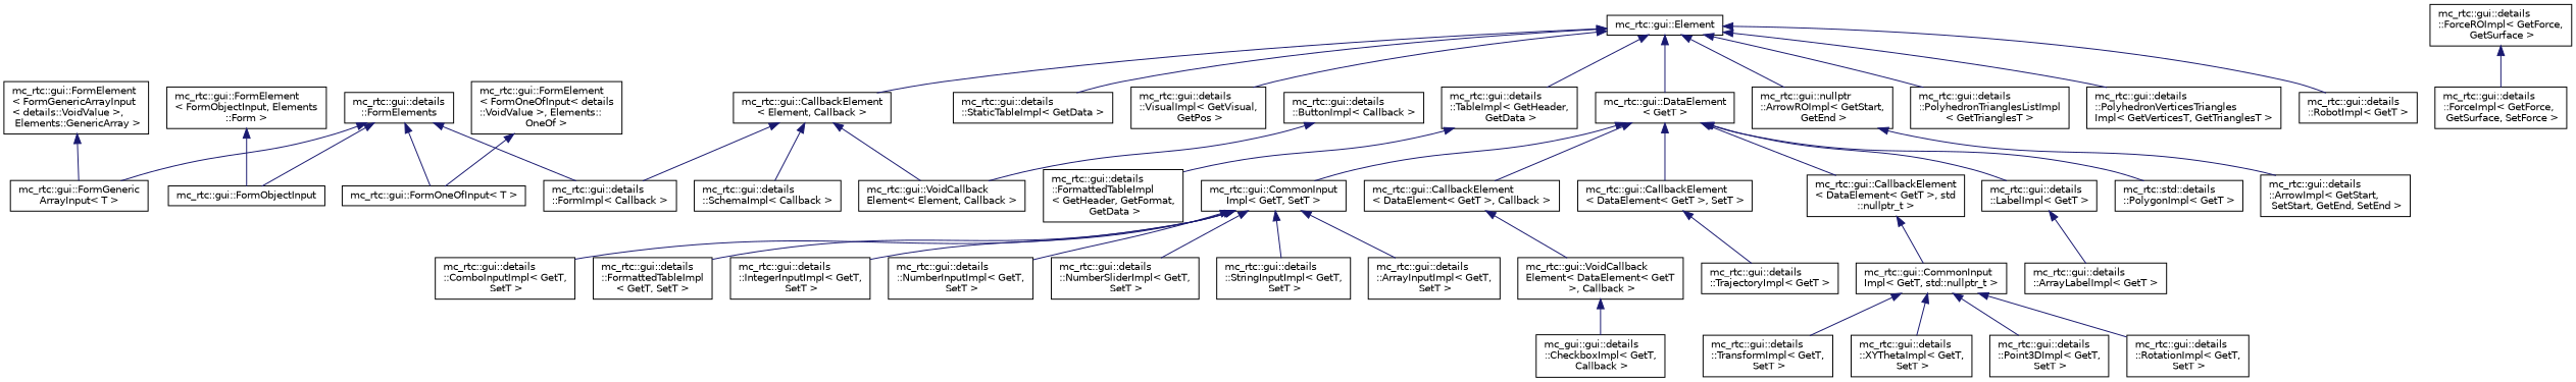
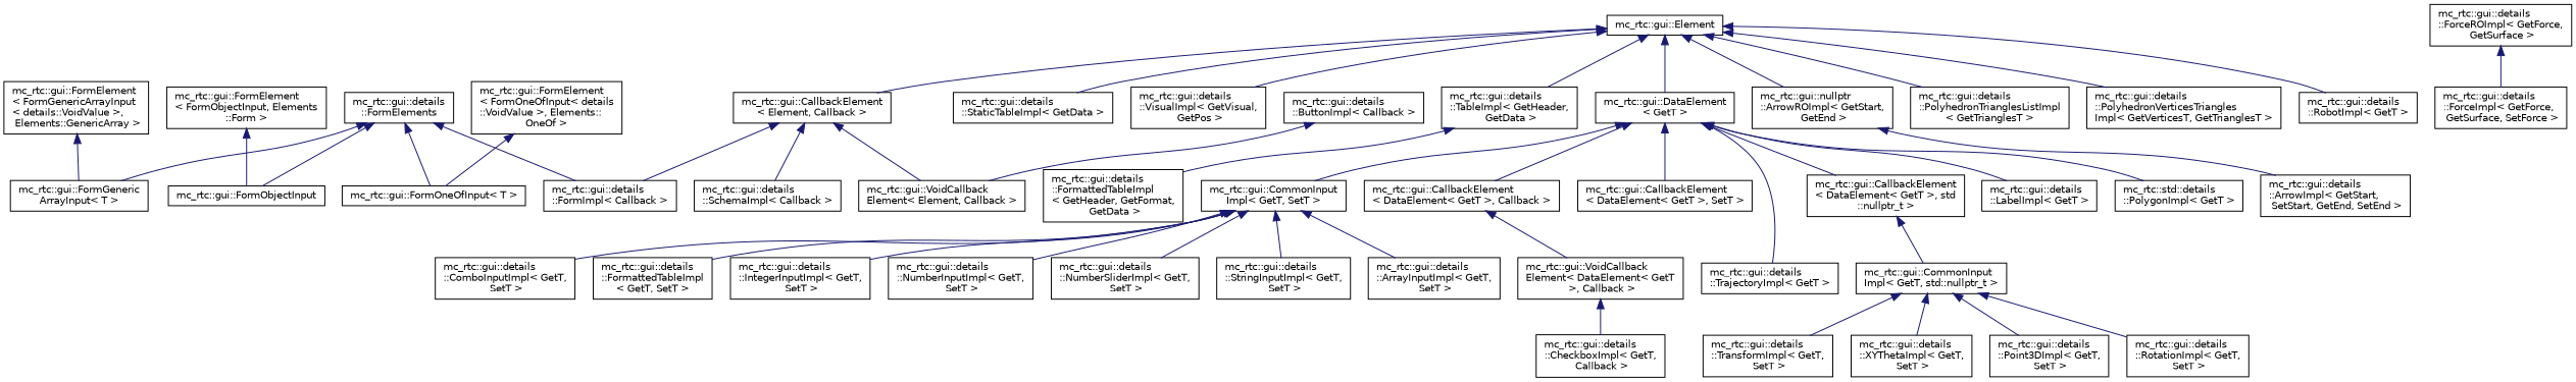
  digraph {
    rankdir=TB
    node [color=black fillcolor=white fontname=Helvetica fontsize=10 shape=record style=filled]
    edge [color=midnightblue dir=back fontname=Helvetica fontsize=10 labelfontname=Helvetica labelfontsize=10 style=solid]
    n1 [height=0.2 label="mc_rtc::gui::Element" width=0.4]
    n2 [height=0.2 label="mc_rtc::gui::CallbackElement\l\< Element, Callback \>" width=0.4]
    n3 [height=0.2 label="mc_rtc::gui::DataElement\l\< GetT \>" width=0.4]
    n4 [height=0.2 label="mc_rtc::gui::nullptr\l::ArrowROImpl\< GetStart,\l GetEnd \>" width=0.4]
    n5 [height=0.2 label="mc_rtc::gui::details\l::PolyhedronTrianglesListImpl\l\< GetTrianglesT \>" width=0.4]
    n6 [height=0.2 label="mc_rtc::gui::details\l::PolyhedronVerticesTriangles\lImpl\< GetVerticesT, GetTrianglesT \>" width=0.4]
    n7 [height=0.2 label="mc_rtc::gui::details\l::RobotImpl\< GetT \>" width=0.4]
    n8 [height=0.2 label="mc_rtc::gui::details\l::StaticTableImpl\< GetData \>" width=0.4]
    n9 [height=0.2 label="mc_rtc::gui::details\l::TableImpl\< GetHeader,\l GetData \>" width=0.4]
    n10 [height=0.2 label="mc_rtc::gui::details\l::VisualImpl\< GetVisual,\l GetPos \>" width=0.4]
    n11 [height=0.2 label="mc_rtc::gui::details\l::FormImpl\< Callback \>" width=0.4]
    n12 [height=0.2 label="mc_rtc::gui::details\l::SchemaImpl\< Callback \>" width=0.4]
    n13 [height=0.2 label="mc_rtc::gui::VoidCallback\lElement\< Element, Callback \>" width=0.4]
    n14 [height=0.2 label="mc_rtc::gui::CallbackElement\l\< DataElement\< GetT \>, Callback \>" width=0.4]
    n15 [height=0.2 label="mc_rtc::gui::CallbackElement\l\< DataElement\< GetT \>, SetT \>" width=0.4]
    n16 [height=0.2 label="mc_rtc::gui::CallbackElement\l\< DataElement\< GetT \>, std\l::nullptr_t \>" width=0.4]
    n17 [height=0.2 label="mc_rtc::gui::details\l::LabelImpl\< GetT \>" width=0.4]
    n18 [height=0.2 label="mc_rtc::std::details\l::PolygonImpl\< GetT \>" width=0.4]
    n19 [height=0.2 label="mc_rtc::gui::details\l::TrajectoryImpl\< GetT \>" width=0.4]
    n20 [height=0.2 label="mc_rtc::gui::CommonInput\lImpl\< GetT, SetT \>" width=0.4]
    n21 [height=0.2 label="mc_rtc::gui::details\l::ArrowImpl\< GetStart,\l SetStart, GetEnd, SetEnd \>" width=0.4]
    n22 [height=0.2 label="mc_rtc::gui::details\l::ForceROImpl\< GetForce,\l GetSurface \>" width=0.4]
    n23 [height=0.2 label="mc_rtc::gui::details\l::ForceImpl\< GetForce,\l GetSurface, SetForce \>" width=0.4]
    n24 [height=0.2 label="mc_rtc::gui::details\l::FormattedTableImpl\l\< GetHeader, GetFormat,\l GetData \>" width=0.4]
    n25 [height=0.2 label="mc_rtc::gui::details\l::ButtonImpl\< Callback \>" width=0.4]
    n26 [height=0.2 label="mc_rtc::gui::VoidCallback\lElement\< DataElement\< GetT\l \>, Callback \>" width=0.4]
    n27 [height=0.2 label="mc_rtc::gui::CommonInput\lImpl\< GetT, std::nullptr_t \>" width=0.4]
-   n28 [height=0.2 label="mc_rtc::gui::details\l::ArrayLabelImpl\< GetT \>" width=0.4]
-   n29 [height=0.2 label="mc_gui::gui::details\l::CheckboxImpl\< GetT,\l Callback \>" width=0.4]
+   n29 [height=0.2 label="mc_rtc::gui::details\l::CheckboxImpl\< GetT,\l Callback \>" width=0.4]
    n30 [height=0.2 label="mc_rtc::gui::details\l::ArrayInputImpl\< GetT,\l SetT \>" width=0.4]
    n31 [height=0.2 label="mc_rtc::gui::details\l::ComboInputImpl\< GetT,\l SetT \>" width=0.4]
    n32 [height=0.2 label="mc_rtc::gui::details\l::FormattedTableImpl\l\< GetT, SetT \>" width=0.4]
    n33 [height=0.2 label="mc_rtc::gui::details\l::IntegerInputImpl\< GetT,\l SetT \>" width=0.4]
    n34 [height=0.2 label="mc_rtc::gui::details\l::NumberInputImpl\< GetT,\l SetT \>" width=0.4]
    n35 [height=0.2 label="mc_rtc::gui::details\l::NumberSliderImpl\< GetT,\l SetT \>" width=0.4]
    n36 [height=0.2 label="mc_rtc::gui::details\l::StringInputImpl\< GetT,\l SetT \>" width=0.4]
    n37 [height=0.2 label="mc_rtc::gui::details\l::Point3DImpl\< GetT,\l SetT \>" width=0.4]
    n38 [height=0.2 label="mc_rtc::gui::details\l::RotationImpl\< GetT,\l SetT \>" width=0.4]
    n39 [height=0.2 label="mc_rtc::gui::details\l::TransformImpl\< GetT,\l SetT \>" width=0.4]
    n40 [height=0.2 label="mc_rtc::gui::details\l::XYThetaImpl\< GetT,\l SetT \>" width=0.4]
    n41 [height=0.2 label="mc_rtc::gui::FormElement\l\< FormGenericArrayInput\l\< details::VoidValue \>,\l Elements::GenericArray \>" width=0.4]
    n42 [height=0.2 label="mc_rtc::gui::FormGeneric\lArrayInput\< T \>" width=0.4]
    n43 [height=0.2 label="mc_rtc::gui::FormElement\l\< FormObjectInput, Elements\l::Form \>" width=0.4]
    n44 [height=0.2 label="mc_rtc::gui::FormObjectInput" width=0.4]
    n45 [height=0.2 label="mc_rtc::gui::FormElement\l\< FormOneOfInput\< details\l::VoidValue \>, Elements::\lOneOf \>" width=0.4]
    n46 [height=0.2 label="mc_rtc::gui::FormOneOfInput\< T \>" width=0.4]
    n47 [height=0.2 label="mc_rtc::gui::details\l::FormElements" width=0.4]
    n1 -> n2
    n1 -> n3
    n1 -> n4
    n1 -> n5
    n1 -> n6
    n1 -> n7
    n1 -> n8
    n1 -> n9
    n1 -> n10
    n2 -> n11
    n2 -> n12
    n2 -> n13
    n3 -> n14
    n3 -> n15
    n3 -> n16
    n3 -> n17
    n3 -> n18
-   n15 -> n19
+   n3 -> n19
    n3 -> n20
    n4 -> n21
    n9 -> n24
    n14 -> n26
    n16 -> n27
-   n17 -> n28
    n20 -> n30
    n20 -> n31
    n20 -> n32
    n20 -> n33
    n20 -> n34
    n20 -> n35
    n20 -> n36
    n22 -> n23
    n25 -> n13
    n26 -> n29
    n27 -> n37
    n27 -> n38
    n27 -> n39
    n27 -> n40
    n41 -> n42
    n43 -> n44
    n45 -> n46
    n47 -> n11
    n47 -> n42
    n47 -> n44
    n47 -> n46
  }
